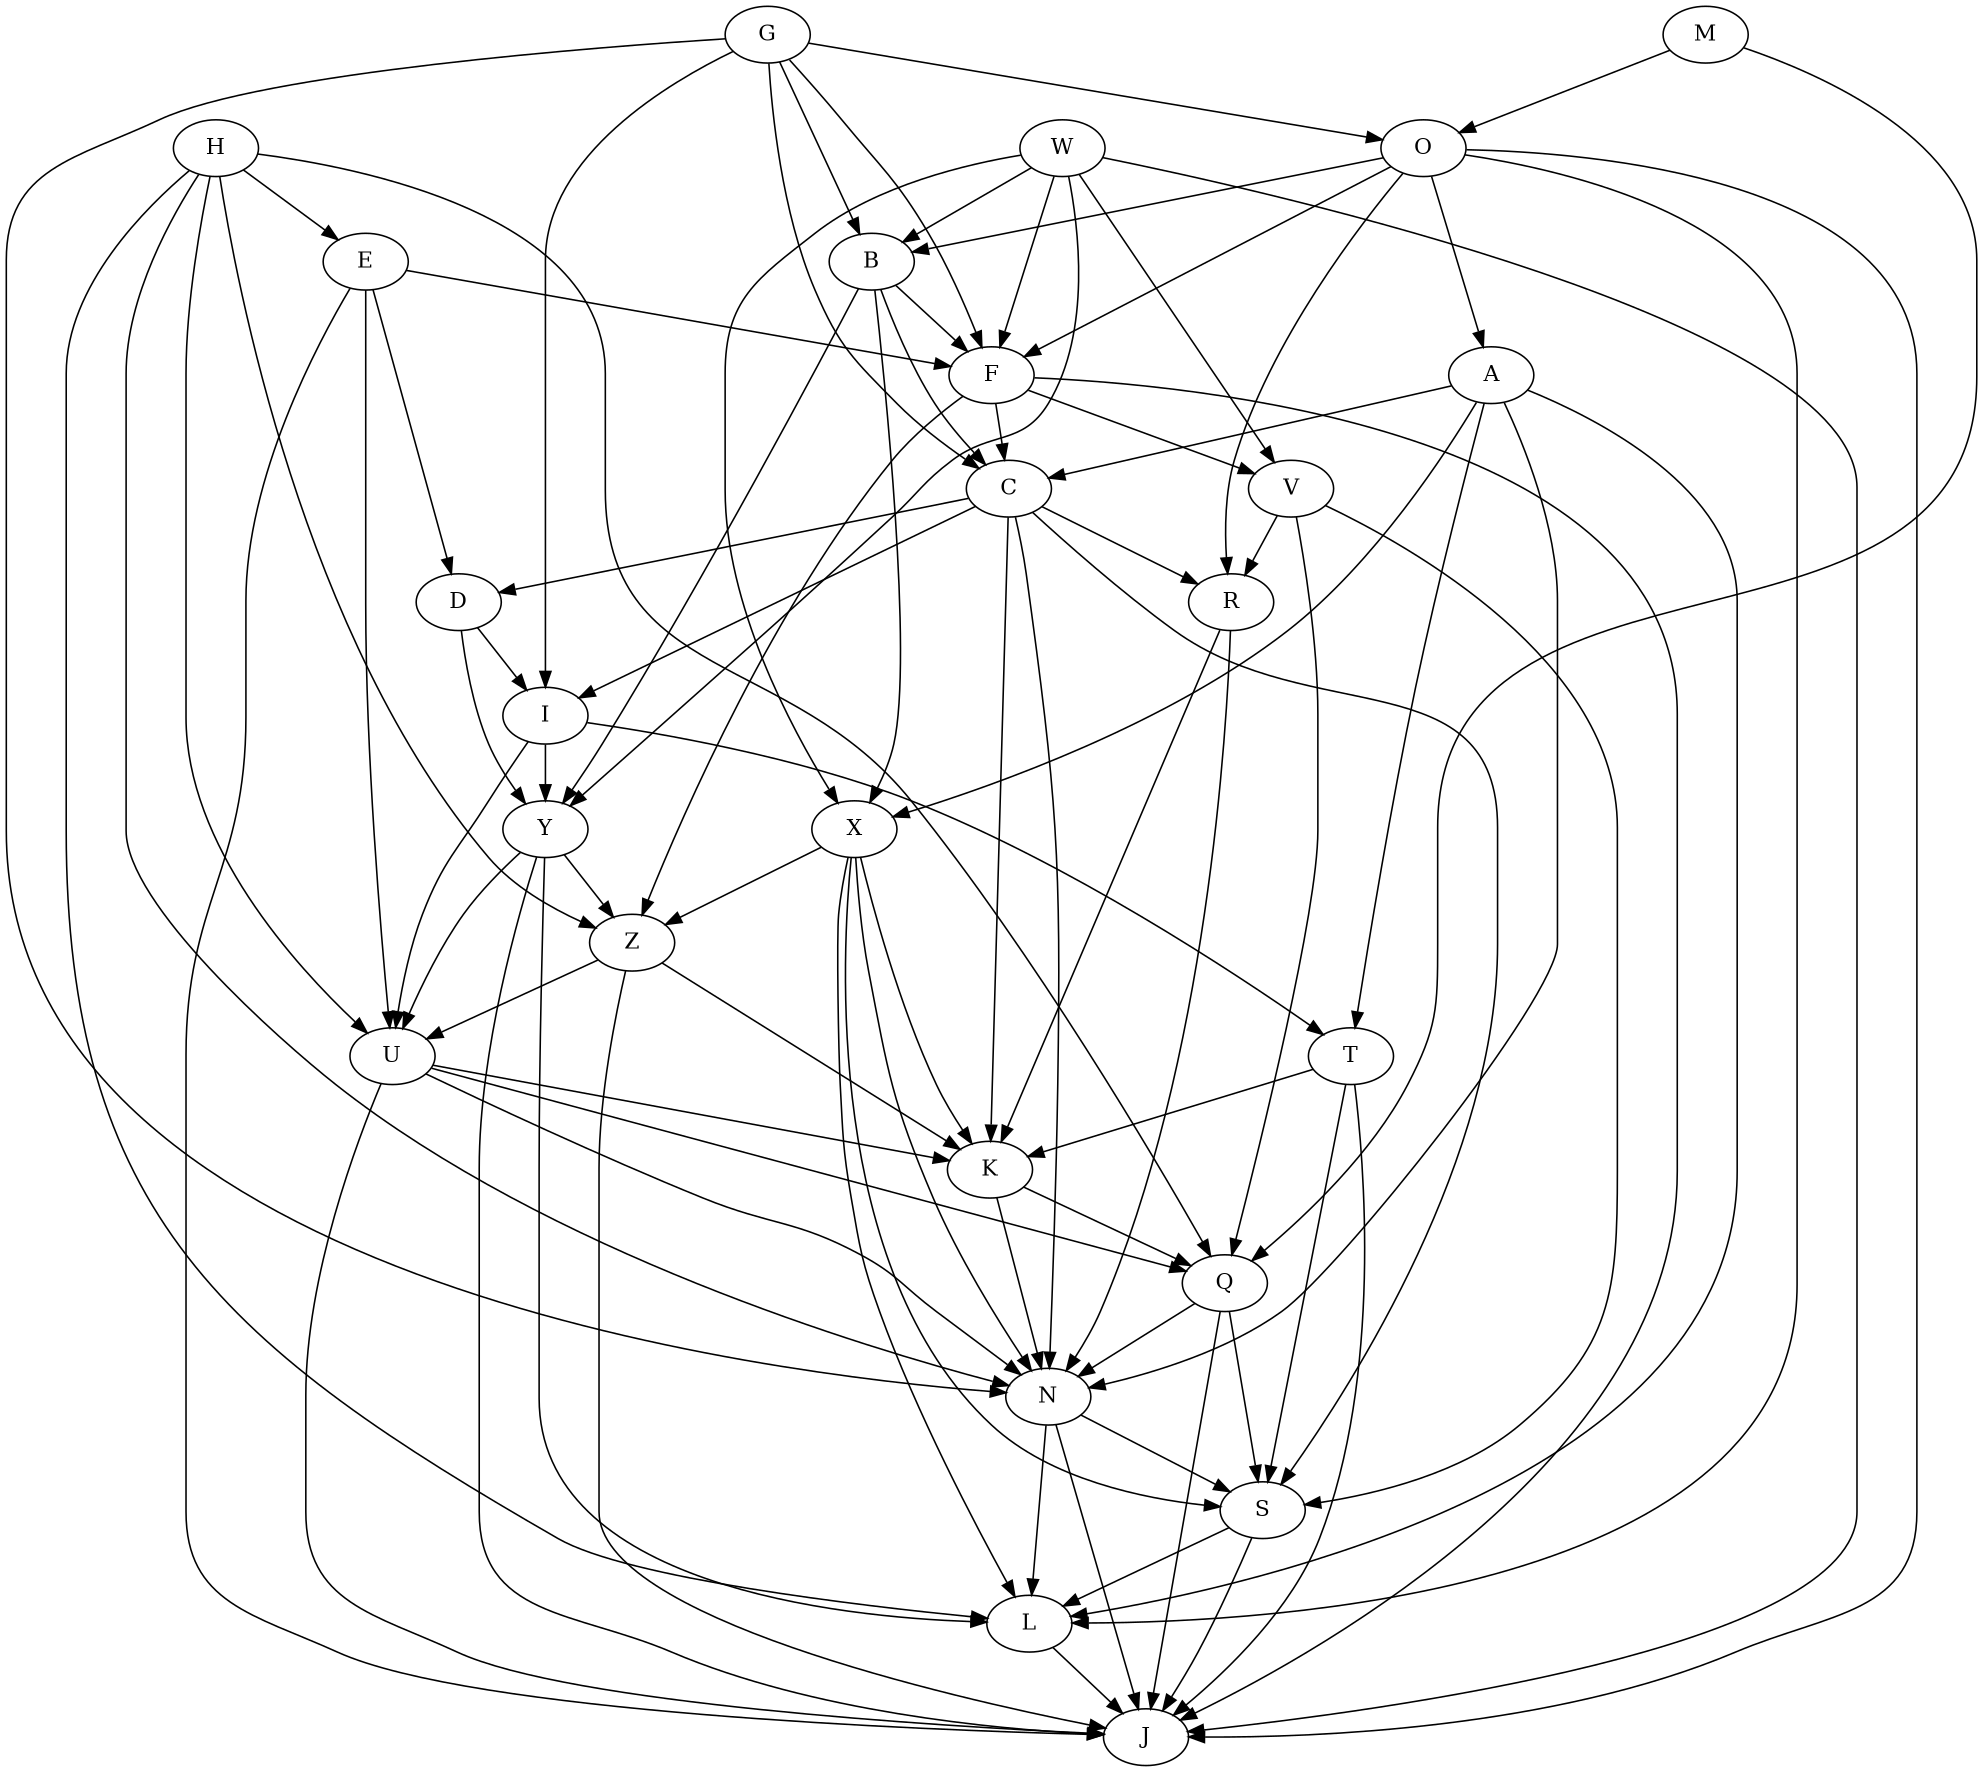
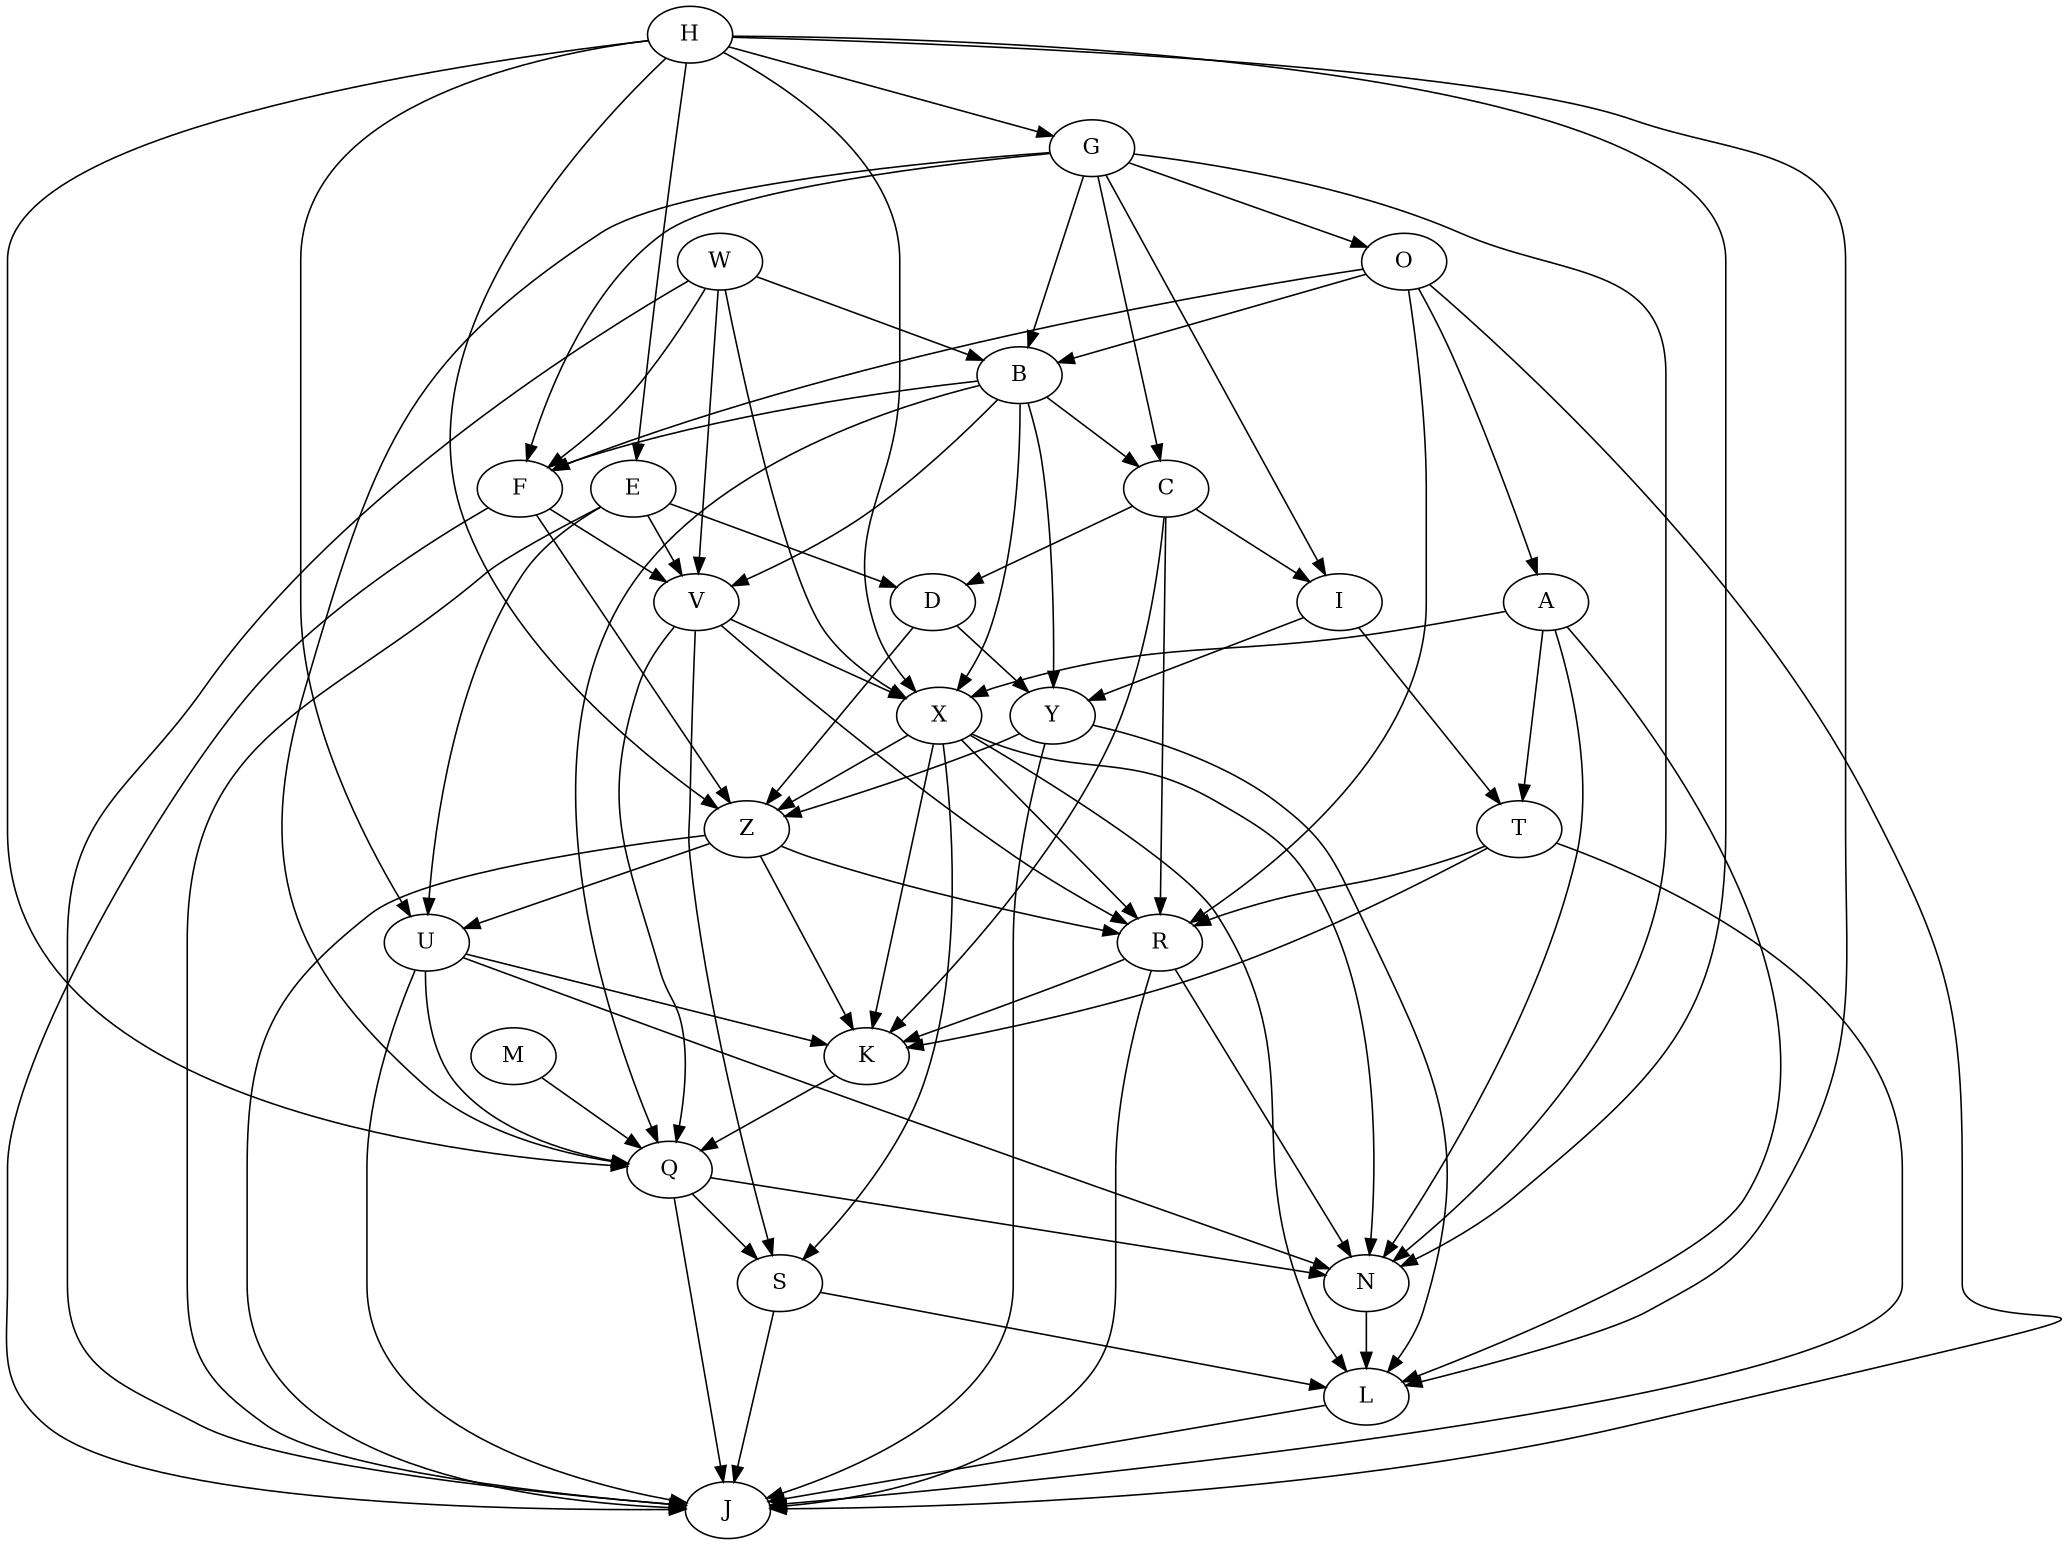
  digraph {
    nedesep=0.1
    O
    L
    A
    J
    B
    F
    R
    Y
    U
    Z
    N
    X
    C
    T
    Q
    V
    K
    H
    E
    G
    D
    I
    S
    M
    W
-   O -> L
    O -> A
    O -> J
    O -> B
    O -> F
    O -> R
    L -> J
    A -> L
    A -> N
    A -> X
-   A -> C
    A -> T
    B -> F
    B -> Y
    B -> X
    B -> C
+   B -> Q
+   B -> V
    F -> J
    F -> Z
-   F -> C
    F -> V
    R -> N
    R -> K
    Y -> L
    Y -> J
-   Y -> U
    Y -> Z
    U -> J
    U -> N
    U -> Q
    U -> K
    Z -> J
+   Z -> R
    Z -> U
    Z -> K
    N -> L
-   N -> J
-   N -> S
+   R -> J
    X -> L
+   X -> R
    X -> Z
    X -> N
    X -> K
    X -> S
    C -> R
-   C -> N
    C -> K
    C -> D
    C -> I
-   C -> S
    T -> J
    T -> K
-   T -> S
+   T -> R
    Q -> J
    Q -> N
    Q -> S
    V -> R
+   V -> X
    V -> Q
    V -> S
-   K -> N
    K -> Q
    H -> L
    H -> U
    H -> Z
    H -> N
+   H -> X
    H -> Q
    H -> E
+   H -> G
    E -> J
    E -> U
-   E -> F
+   E -> V
    E -> D
    G -> O
    G -> B
    G -> F
    G -> N
    G -> C
+   G -> Q
    G -> I
    D -> Y
-   D -> I
+   D -> Z
    I -> Y
-   I -> U
    I -> T
    S -> L
    S -> J
-   M -> O
    M -> Q
    W -> J
    W -> B
    W -> F
-   W -> Y
    W -> X
    W -> V
  }
